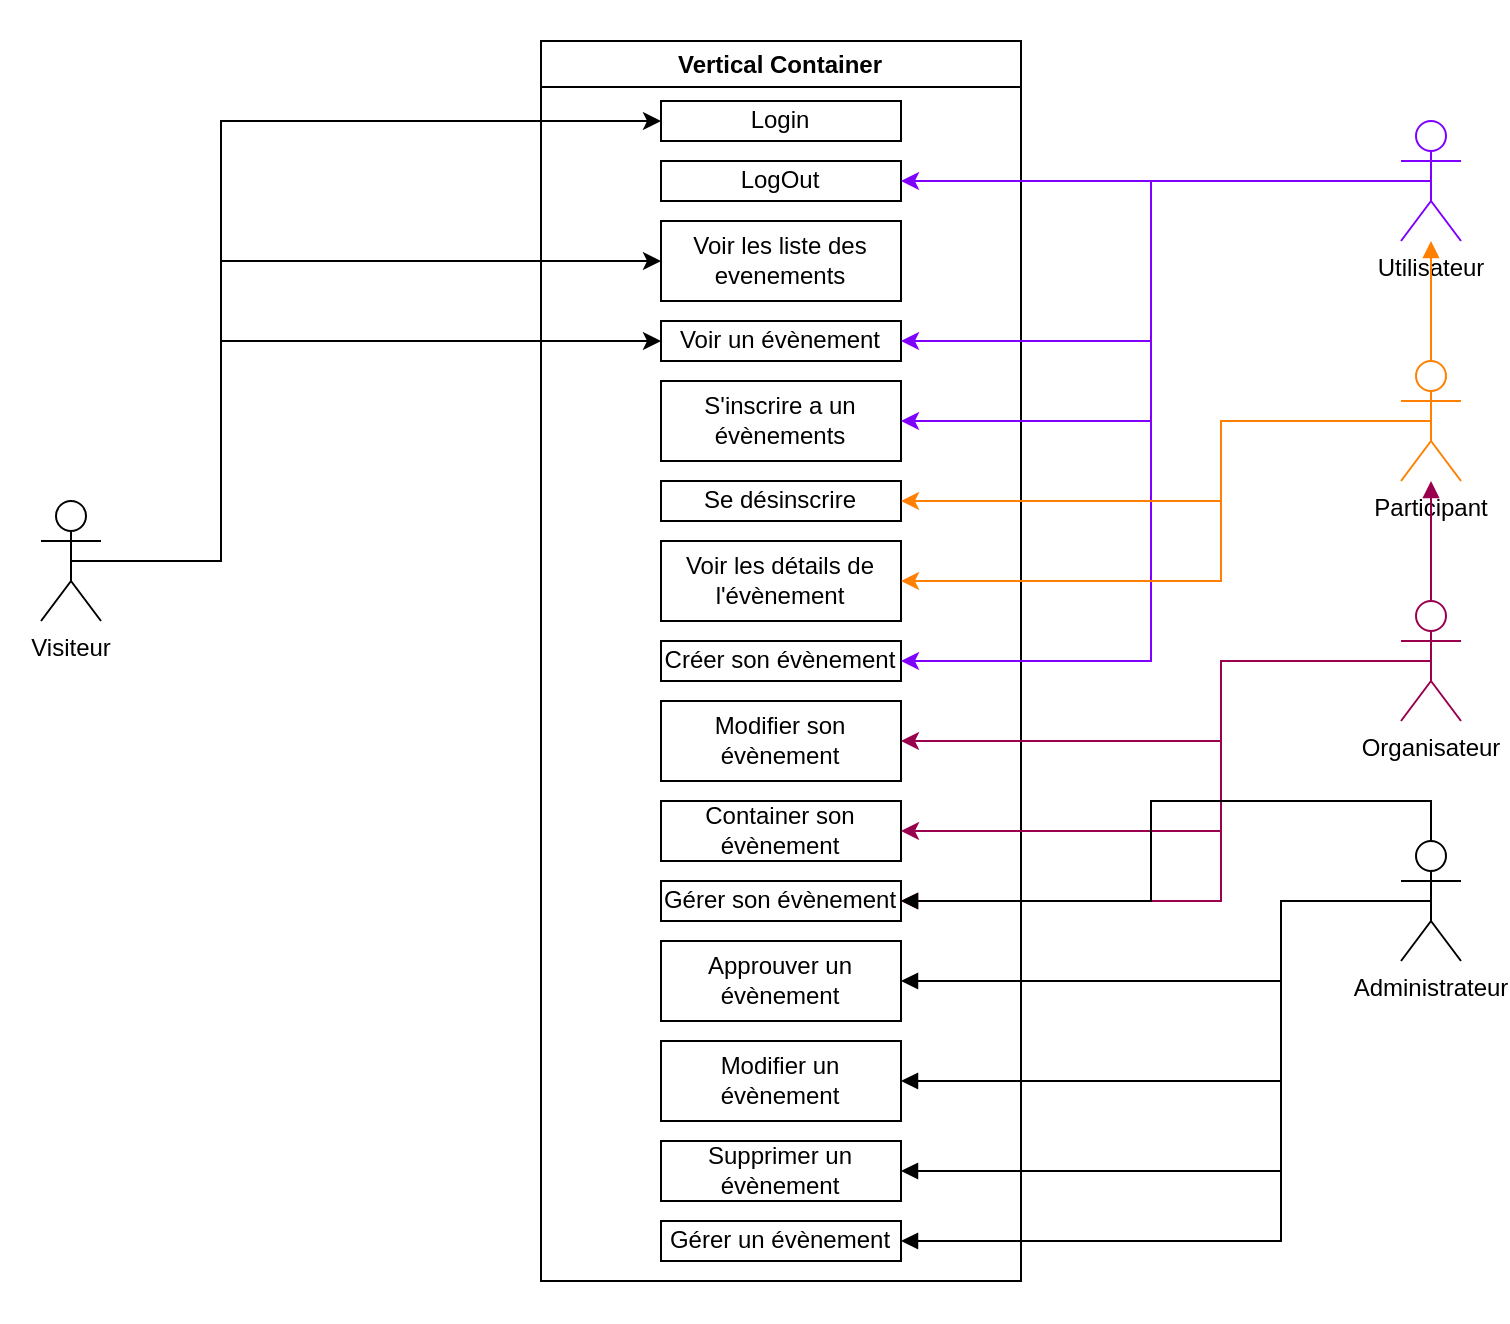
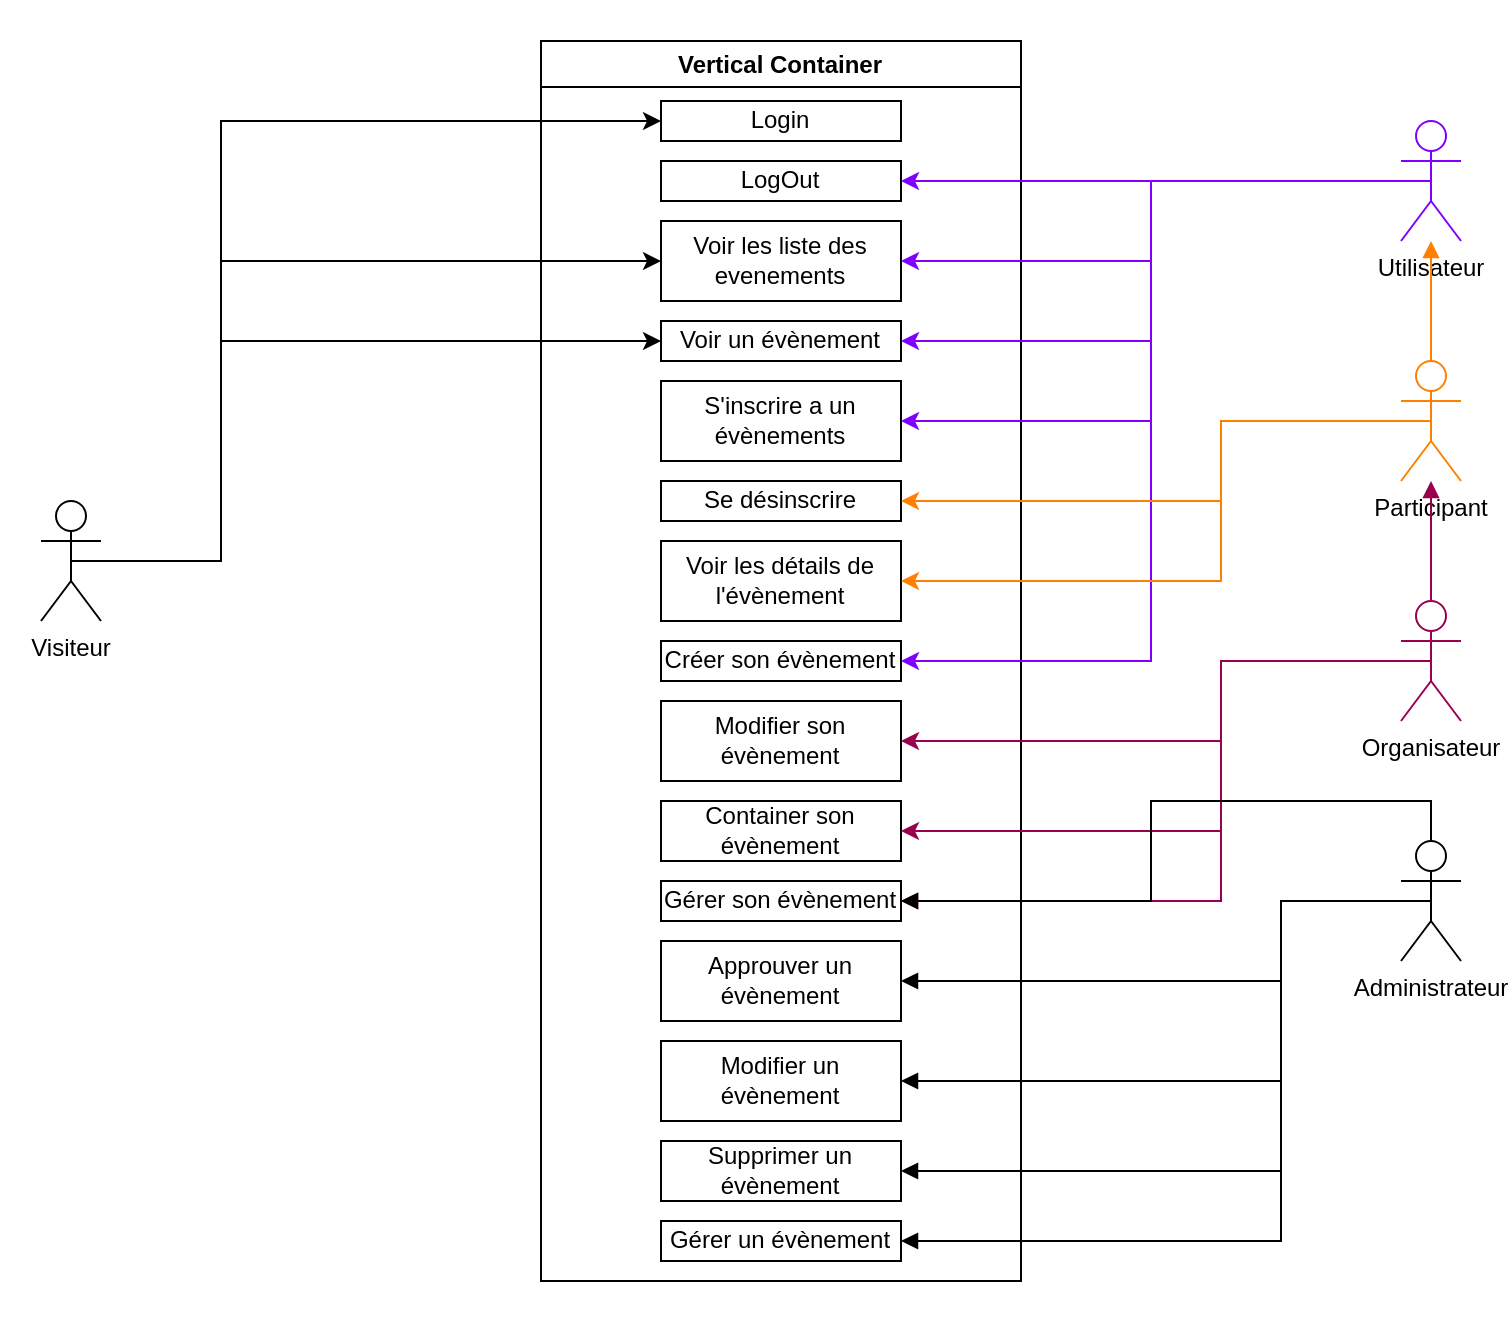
  <mxCell id="0" />
  <mxCell id="1" parent="0" />
  <mxCell id="2" value="Vertical Container" style="swimlane;" vertex="1" parent="1"><mxGeometry x="270" y="20" width="240" height="620" as="geometry"><mxRectangle x="430" y="80" width="130" height="23" as="alternateBounds" /></mxGeometry></mxCell>
  <mxCell id="3" value="Login" style="rounded=0;whiteSpace=wrap;html=1;" vertex="1" parent="2"><mxGeometry x="60" y="30" width="120" height="20" as="geometry" /></mxCell>
  <mxCell id="4" value="LogOut" style="rounded=0;whiteSpace=wrap;html=1;" vertex="1" parent="2"><mxGeometry x="60" y="60" width="120" height="20" as="geometry" /></mxCell>
  <mxCell id="5" value="Voir les liste des evenements" style="rounded=0;whiteSpace=wrap;html=1;" vertex="1" parent="2"><mxGeometry x="60" y="90" width="120" height="40" as="geometry" /></mxCell>
  <mxCell id="6" value="S'inscrire a un évènements" style="rounded=0;whiteSpace=wrap;html=1;" vertex="1" parent="2"><mxGeometry x="60" y="170" width="120" height="40" as="geometry" /></mxCell>
  <mxCell id="7" value="Créer son évènement" style="rounded=0;whiteSpace=wrap;html=1;" vertex="1" parent="2"><mxGeometry x="60" y="300" width="120" height="20" as="geometry" /></mxCell>
  <mxCell id="8" value="Modifier son évènement" style="rounded=0;whiteSpace=wrap;html=1;" vertex="1" parent="2"><mxGeometry x="60" y="330" width="120" height="40" as="geometry" /></mxCell>
  <mxCell id="9" value="Container son évènement" style="rounded=0;whiteSpace=wrap;html=1;" vertex="1" parent="2"><mxGeometry x="60" y="380" width="120" height="30" as="geometry" /></mxCell>
  <mxCell id="10" value="Se désinscrire" style="rounded=0;whiteSpace=wrap;html=1;" vertex="1" parent="2"><mxGeometry x="60" y="220" width="120" height="20" as="geometry" /></mxCell>
  <mxCell id="11" value="Gérer son évènement" style="rounded=0;whiteSpace=wrap;html=1;" vertex="1" parent="2"><mxGeometry x="60" y="420" width="120" height="20" as="geometry" /></mxCell>
  <mxCell id="12" value="Voir les détails de l'évènement" style="rounded=0;whiteSpace=wrap;html=1;" vertex="1" parent="2"><mxGeometry x="60" y="250" width="120" height="40" as="geometry" /></mxCell>
  <mxCell id="13" value="Voir un évènement" style="rounded=0;whiteSpace=wrap;html=1;" vertex="1" parent="2"><mxGeometry x="60" y="140" width="120" height="20" as="geometry" /></mxCell>
  <mxCell id="14" value="Approuver un évènement" style="rounded=0;whiteSpace=wrap;html=1;" vertex="1" parent="2"><mxGeometry x="60" y="450" width="120" height="40" as="geometry" /></mxCell>
  <mxCell id="15" value="Modifier un évènement" style="rounded=0;whiteSpace=wrap;html=1;" vertex="1" parent="2"><mxGeometry x="60" y="500" width="120" height="40" as="geometry" /></mxCell>
  <mxCell id="16" value="Supprimer un évènement" style="rounded=0;whiteSpace=wrap;html=1;" vertex="1" parent="2"><mxGeometry x="60" y="550" width="120" height="30" as="geometry" /></mxCell>
  <mxCell id="17" value="Gérer un évènement" style="rounded=0;whiteSpace=wrap;html=1;" vertex="1" parent="2"><mxGeometry x="60" y="590" width="120" height="20" as="geometry" /></mxCell>
  <mxCell id="18" style="edgeStyle=orthogonalEdgeStyle;rounded=0;orthogonalLoop=1;jettySize=auto;html=1;exitX=0.5;exitY=0.5;exitDx=0;exitDy=0;exitPerimeter=0;entryX=0;entryY=0.5;entryDx=0;entryDy=0;" edge="1" parent="1" source="20" target="5"><mxGeometry relative="1" as="geometry"><Array as="points"><mxPoint x="110" y="280" /><mxPoint x="110" y="130" /></Array></mxGeometry></mxCell>
  <mxCell id="19" style="edgeStyle=orthogonalEdgeStyle;rounded=0;orthogonalLoop=1;jettySize=auto;html=1;exitX=0.5;exitY=0.5;exitDx=0;exitDy=0;exitPerimeter=0;entryX=0;entryY=0.5;entryDx=0;entryDy=0;" edge="1" parent="1" source="20" target="13"><mxGeometry relative="1" as="geometry"><Array as="points"><mxPoint x="110" y="280" /><mxPoint x="110" y="170" /></Array></mxGeometry></mxCell>
  <mxCell id="20" value="Visiteur" style="shape=umlActor;verticalLabelPosition=bottom;verticalAlign=top;html=1;outlineConnect=0;" vertex="1" parent="1"><mxGeometry x="20" y="250" width="30" height="60" as="geometry" /></mxCell>
  <mxCell id="21" style="edgeStyle=orthogonalEdgeStyle;rounded=0;orthogonalLoop=1;jettySize=auto;html=1;exitX=0.5;exitY=0.5;exitDx=0;exitDy=0;exitPerimeter=0;entryX=1;entryY=0.5;entryDx=0;entryDy=0;strokeColor=#7F00FF;" edge="1" parent="1" source="26" target="4"><mxGeometry relative="1" as="geometry" /></mxCell>
+ <mxCell id="22" style="edgeStyle=orthogonalEdgeStyle;rounded=0;orthogonalLoop=1;jettySize=auto;html=1;exitX=0.5;exitY=0.5;exitDx=0;exitDy=0;exitPerimeter=0;entryX=1;entryY=0.5;entryDx=0;entryDy=0;strokeColor=#7F00FF;" edge="1" parent="1" source="26" target="5"><mxGeometry relative="1" as="geometry" /></mxCell>
  <mxCell id="23" style="edgeStyle=orthogonalEdgeStyle;rounded=0;orthogonalLoop=1;jettySize=auto;html=1;exitX=0.5;exitY=0.5;exitDx=0;exitDy=0;exitPerimeter=0;entryX=1;entryY=0.5;entryDx=0;entryDy=0;strokeColor=#7F00FF;" edge="1" parent="1" source="26" target="13"><mxGeometry relative="1" as="geometry" /></mxCell>
  <mxCell id="24" style="edgeStyle=orthogonalEdgeStyle;rounded=0;orthogonalLoop=1;jettySize=auto;html=1;exitX=0.5;exitY=0.5;exitDx=0;exitDy=0;exitPerimeter=0;entryX=1;entryY=0.5;entryDx=0;entryDy=0;strokeColor=#7F00FF;" edge="1" parent="1" source="26" target="6"><mxGeometry relative="1" as="geometry" /></mxCell>
  <mxCell id="25" style="edgeStyle=orthogonalEdgeStyle;rounded=0;orthogonalLoop=1;jettySize=auto;html=1;exitX=0.5;exitY=0.5;exitDx=0;exitDy=0;exitPerimeter=0;endArrow=classic;endFill=1;entryX=1;entryY=0.5;entryDx=0;entryDy=0;strokeColor=#7F00FF;" edge="1" parent="1" source="26" target="7"><mxGeometry relative="1" as="geometry"><mxPoint x="530" y="450" as="targetPoint" /></mxGeometry></mxCell>
  <mxCell id="26" value="Utilisateur" style="shape=umlActor;verticalLabelPosition=bottom;verticalAlign=top;html=1;outlineConnect=0;strokeColor=#7F00FF;" vertex="1" parent="1"><mxGeometry x="700" y="60" width="30" height="60" as="geometry" /></mxCell>
  <mxCell id="27" style="edgeStyle=orthogonalEdgeStyle;rounded=0;orthogonalLoop=1;jettySize=auto;html=1;exitX=0.5;exitY=0;exitDx=0;exitDy=0;exitPerimeter=0;endArrow=block;endFill=1;strokeColor=#FF8000;" edge="1" parent="1" source="30" target="26"><mxGeometry relative="1" as="geometry" /></mxCell>
  <mxCell id="28" style="edgeStyle=orthogonalEdgeStyle;rounded=0;orthogonalLoop=1;jettySize=auto;html=1;exitX=0.5;exitY=0.5;exitDx=0;exitDy=0;exitPerimeter=0;endArrow=classic;endFill=1;entryX=1;entryY=0.5;entryDx=0;entryDy=0;strokeColor=#FF8000;" edge="1" parent="1" source="30" target="10"><mxGeometry relative="1" as="geometry"><mxPoint x="610" y="250" as="targetPoint" /><Array as="points"><mxPoint x="610" y="210" /><mxPoint x="610" y="250" /></Array></mxGeometry></mxCell>
  <mxCell id="29" style="edgeStyle=orthogonalEdgeStyle;rounded=0;orthogonalLoop=1;jettySize=auto;html=1;exitX=0.5;exitY=0.5;exitDx=0;exitDy=0;exitPerimeter=0;entryX=1;entryY=0.5;entryDx=0;entryDy=0;endArrow=classic;endFill=1;strokeColor=#FF8000;" edge="1" parent="1" source="30" target="12"><mxGeometry relative="1" as="geometry"><Array as="points"><mxPoint x="610" y="210" /><mxPoint x="610" y="290" /></Array></mxGeometry></mxCell>
  <mxCell id="30" value="Participant" style="shape=umlActor;verticalLabelPosition=bottom;verticalAlign=top;html=1;outlineConnect=0;strokeColor=#FF8000;" vertex="1" parent="1"><mxGeometry x="700" y="180" width="30" height="60" as="geometry" /></mxCell>
  <mxCell id="31" style="edgeStyle=orthogonalEdgeStyle;rounded=0;orthogonalLoop=1;jettySize=auto;html=1;exitX=0.5;exitY=0;exitDx=0;exitDy=0;exitPerimeter=0;endArrow=block;endFill=1;strokeColor=#99004D;" edge="1" parent="1" source="35" target="30"><mxGeometry relative="1" as="geometry" /></mxCell>
  <mxCell id="32" style="edgeStyle=orthogonalEdgeStyle;rounded=0;orthogonalLoop=1;jettySize=auto;html=1;exitX=0.5;exitY=0.5;exitDx=0;exitDy=0;exitPerimeter=0;entryX=1;entryY=0.5;entryDx=0;entryDy=0;endArrow=classic;endFill=1;strokeColor=#99004D;" edge="1" parent="1" source="35" target="8"><mxGeometry relative="1" as="geometry"><Array as="points"><mxPoint x="610" y="330" /><mxPoint x="610" y="370" /></Array></mxGeometry></mxCell>
  <mxCell id="33" style="edgeStyle=orthogonalEdgeStyle;rounded=0;orthogonalLoop=1;jettySize=auto;html=1;exitX=0.5;exitY=0.5;exitDx=0;exitDy=0;exitPerimeter=0;entryX=1;entryY=0.5;entryDx=0;entryDy=0;endArrow=classic;endFill=1;strokeColor=#99004D;" edge="1" parent="1" source="35" target="9"><mxGeometry relative="1" as="geometry"><Array as="points"><mxPoint x="610" y="330" /><mxPoint x="610" y="415" /></Array></mxGeometry></mxCell>
  <mxCell id="34" style="edgeStyle=orthogonalEdgeStyle;rounded=0;orthogonalLoop=1;jettySize=auto;html=1;exitX=0.5;exitY=0.5;exitDx=0;exitDy=0;exitPerimeter=0;entryX=1;entryY=0.5;entryDx=0;entryDy=0;endArrow=block;endFill=1;strokeColor=#99004D;" edge="1" parent="1" source="35" target="11"><mxGeometry relative="1" as="geometry"><Array as="points"><mxPoint x="610" y="330" /><mxPoint x="610" y="450" /></Array></mxGeometry></mxCell>
  <mxCell id="35" value="Organisateur" style="shape=umlActor;verticalLabelPosition=bottom;verticalAlign=top;html=1;outlineConnect=0;strokeColor=#99004D;" vertex="1" parent="1"><mxGeometry x="700" y="300" width="30" height="60" as="geometry" /></mxCell>
  <mxCell id="36" style="edgeStyle=orthogonalEdgeStyle;rounded=0;orthogonalLoop=1;jettySize=auto;html=1;exitX=0.5;exitY=0;exitDx=0;exitDy=0;exitPerimeter=0;endArrow=block;endFill=1;" edge="1" parent="1" source="41" target="11"><mxGeometry relative="1" as="geometry" /></mxCell>
  <mxCell id="37" style="edgeStyle=orthogonalEdgeStyle;rounded=0;orthogonalLoop=1;jettySize=auto;html=1;exitX=0.5;exitY=0.5;exitDx=0;exitDy=0;exitPerimeter=0;entryX=1;entryY=0.5;entryDx=0;entryDy=0;endArrow=block;endFill=1;strokeColor=#000000;" edge="1" parent="1" source="41" target="14"><mxGeometry relative="1" as="geometry"><Array as="points"><mxPoint x="640" y="450" /><mxPoint x="640" y="490" /></Array></mxGeometry></mxCell>
  <mxCell id="38" style="edgeStyle=orthogonalEdgeStyle;rounded=0;orthogonalLoop=1;jettySize=auto;html=1;exitX=0.5;exitY=0.5;exitDx=0;exitDy=0;exitPerimeter=0;entryX=1;entryY=0.5;entryDx=0;entryDy=0;endArrow=block;endFill=1;strokeColor=#000000;" edge="1" parent="1" source="41" target="15"><mxGeometry relative="1" as="geometry"><Array as="points"><mxPoint x="640" y="450" /><mxPoint x="640" y="540" /></Array></mxGeometry></mxCell>
  <mxCell id="39" style="edgeStyle=orthogonalEdgeStyle;rounded=0;orthogonalLoop=1;jettySize=auto;html=1;exitX=0.5;exitY=0.5;exitDx=0;exitDy=0;exitPerimeter=0;entryX=1;entryY=0.5;entryDx=0;entryDy=0;endArrow=block;endFill=1;strokeColor=#000000;" edge="1" parent="1" source="41" target="16"><mxGeometry relative="1" as="geometry"><Array as="points"><mxPoint x="640" y="450" /><mxPoint x="640" y="585" /></Array></mxGeometry></mxCell>
  <mxCell id="40" style="edgeStyle=orthogonalEdgeStyle;rounded=0;orthogonalLoop=1;jettySize=auto;html=1;exitX=0.5;exitY=0.5;exitDx=0;exitDy=0;exitPerimeter=0;entryX=1;entryY=0.5;entryDx=0;entryDy=0;endArrow=block;endFill=1;strokeColor=#000000;" edge="1" parent="1" source="41" target="17"><mxGeometry relative="1" as="geometry"><Array as="points"><mxPoint x="640" y="450" /><mxPoint x="640" y="620" /></Array></mxGeometry></mxCell>
  <mxCell id="41" value="Administrateur" style="shape=umlActor;verticalLabelPosition=bottom;verticalAlign=top;html=1;outlineConnect=0;" vertex="1" parent="1"><mxGeometry x="700" y="420" width="30" height="60" as="geometry" /></mxCell>
  <mxCell id="42" value="" style="endArrow=classic;html=1;rounded=0;edgeStyle=orthogonalEdgeStyle;entryX=0;entryY=0.5;entryDx=0;entryDy=0;exitX=0.5;exitY=0.5;exitDx=0;exitDy=0;exitPerimeter=0;" edge="1" parent="1" source="20" target="3"><mxGeometry width="50" height="50" relative="1" as="geometry"><mxPoint x="120" y="210" as="sourcePoint" /><mxPoint x="170" y="160" as="targetPoint" /><Array as="points"><mxPoint x="110" y="280" /><mxPoint x="110" y="60" /></Array></mxGeometry></mxCell>
